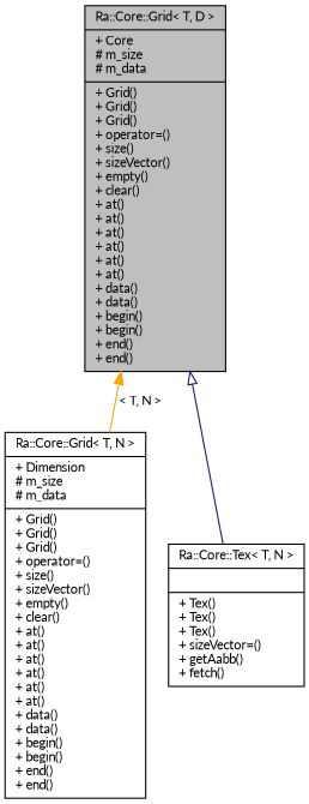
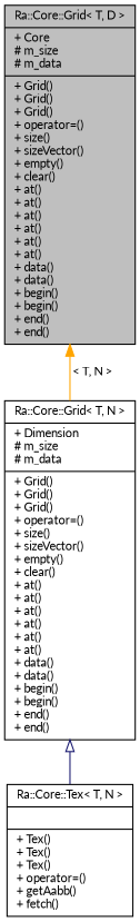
  digraph {
    fontname=Lato
    node [color=black fillcolor=white fontname=Lato fontsize=10 shape=record style=filled]
    edge [dir=back fontname=Lato fontsize=10 labelfontname=Helvetica labelfontsize=10 style=solid]
    n1 [fillcolor=grey75 fontcolor=black height=0.2 label="{Ra::Core::Grid\< T, D \>\n|+ Core\l# m_size\l# m_data\l|+ Grid()\l+ Grid()\l+ Grid()\l+ operator=()\l+ size()\l+ sizeVector()\l+ empty()\l+ clear()\l+ at()\l+ at()\l+ at()\l+ at()\l+ at()\l+ at()\l+ data()\l+ data()\l+ begin()\l+ begin()\l+ end()\l+ end()\l}" width=0.4]
    n2 [height=0.2 label="{Ra::Core::Grid\< T, N \>\n|+ Dimension\l# m_size\l# m_data\l|+ Grid()\l+ Grid()\l+ Grid()\l+ operator=()\l+ size()\l+ sizeVector()\l+ empty()\l+ clear()\l+ at()\l+ at()\l+ at()\l+ at()\l+ at()\l+ at()\l+ data()\l+ data()\l+ begin()\l+ begin()\l+ end()\l+ end()\l}" width=0.4]
-   n3 [height=0.2 label="{Ra::Core::Tex\< T, N \>\n||+ Tex()\l+ Tex()\l+ Tex()\l+ sizeVector=()\l+ getAabb()\l+ fetch()\l}" width=0.4]
+   n3 [height=0.2 label="{Ra::Core::Tex\< T, N \>\n||+ Tex()\l+ Tex()\l+ Tex()\l+ operator=()\l+ getAabb()\l+ fetch()\l}" width=0.4]
    n1 -> n2 [color=orange label=" \< T, N \>"]
-   n1 -> n3 [arrowtail=onormal color=midnightblue]
+   n2 -> n3 [arrowtail=onormal color=midnightblue]
  }
